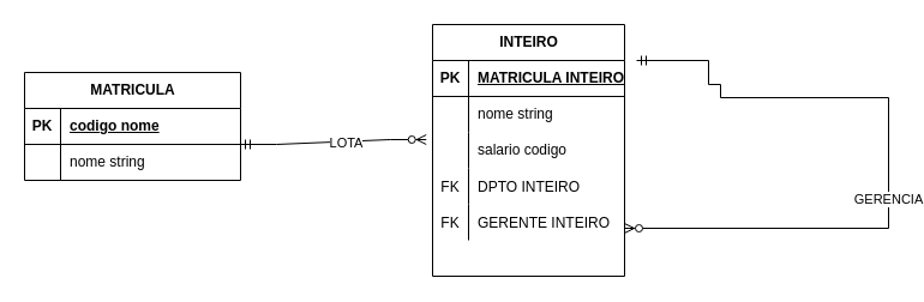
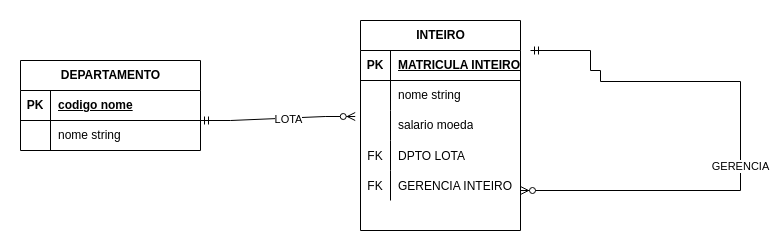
  <mxCell id="0" />
  <mxCell id="1" parent="0" />
  <mxCell id="2" value="" style="shape=table;startSize=0;container=1;collapsible=1;childLayout=tableLayout;fixedRows=1;rowLines=0;fontStyle=0;align=center;resizeLast=1;strokeColor=none;fillColor=none;collapsible=0;whiteSpace=wrap;html=1;rounded=0;" vertex="1" parent="1"><mxGeometry x="210" y="190" width="180" height="30" as="geometry" /></mxCell>
  <mxCell id="3" value="" style="shape=tableRow;horizontal=0;startSize=0;swimlaneHead=0;swimlaneBody=0;fillColor=none;collapsible=0;dropTarget=0;points=[[0,0.5],[1,0.5]];portConstraint=eastwest;top=0;left=0;right=0;bottom=0;rounded=0;" vertex="1" parent="2"><mxGeometry width="180" height="30" as="geometry" /></mxCell>
  <mxCell id="4" value="" style="shape=partialRectangle;connectable=0;fillColor=none;top=0;left=0;bottom=0;right=0;editable=1;overflow=hidden;rounded=0;" vertex="1" parent="3"><mxGeometry width="30" height="30" as="geometry"><mxRectangle width="30" height="30" as="alternateBounds" /></mxGeometry></mxCell>
  <mxCell id="5" value="" style="shape=partialRectangle;connectable=0;fillColor=none;top=0;left=0;bottom=0;right=0;align=left;spacingLeft=6;overflow=hidden;rounded=0;" vertex="1" parent="3"><mxGeometry x="30" width="150" height="30" as="geometry"><mxRectangle width="150" height="30" as="alternateBounds" /></mxGeometry></mxCell>
- <mxCell id="6" value="MATRICULA" style="shape=table;startSize=30;container=1;collapsible=1;childLayout=tableLayout;fixedRows=1;rowLines=0;fontStyle=1;align=center;resizeLast=1;html=1;rounded=0;" vertex="1" parent="1"><mxGeometry x="20" y="60" width="180" height="90" as="geometry" /></mxCell>
+ <mxCell id="6" value="DEPARTAMENTO" style="shape=table;startSize=30;container=1;collapsible=1;childLayout=tableLayout;fixedRows=1;rowLines=0;fontStyle=1;align=center;resizeLast=1;html=1;rounded=0;" vertex="1" parent="1"><mxGeometry x="20" y="60" width="180" height="90" as="geometry" /></mxCell>
  <mxCell id="7" value="" style="shape=tableRow;horizontal=0;startSize=0;swimlaneHead=0;swimlaneBody=0;fillColor=none;collapsible=0;dropTarget=0;points=[[0,0.5],[1,0.5]];portConstraint=eastwest;top=0;left=0;right=0;bottom=1;rounded=0;" vertex="1" parent="6"><mxGeometry y="30" width="180" height="30" as="geometry" /></mxCell>
  <mxCell id="8" value="PK" style="shape=partialRectangle;connectable=0;fillColor=none;top=0;left=0;bottom=0;right=0;fontStyle=1;overflow=hidden;whiteSpace=wrap;html=1;rounded=0;" vertex="1" parent="7"><mxGeometry width="30" height="30" as="geometry"><mxRectangle width="30" height="30" as="alternateBounds" /></mxGeometry></mxCell>
  <mxCell id="9" value="codigo nome" style="shape=partialRectangle;connectable=0;fillColor=none;top=0;left=0;bottom=0;right=0;align=left;spacingLeft=6;fontStyle=5;overflow=hidden;whiteSpace=wrap;html=1;rounded=0;" vertex="1" parent="7"><mxGeometry x="30" width="150" height="30" as="geometry"><mxRectangle width="150" height="30" as="alternateBounds" /></mxGeometry></mxCell>
  <mxCell id="10" value="" style="shape=tableRow;horizontal=0;startSize=0;swimlaneHead=0;swimlaneBody=0;fillColor=none;collapsible=0;dropTarget=0;points=[[0,0.5],[1,0.5]];portConstraint=eastwest;top=0;left=0;right=0;bottom=0;rounded=0;" vertex="1" parent="6"><mxGeometry y="60" width="180" height="30" as="geometry" /></mxCell>
  <mxCell id="11" value="" style="shape=partialRectangle;connectable=0;fillColor=none;top=0;left=0;bottom=0;right=0;editable=1;overflow=hidden;whiteSpace=wrap;html=1;rounded=0;" vertex="1" parent="10"><mxGeometry width="30" height="30" as="geometry"><mxRectangle width="30" height="30" as="alternateBounds" /></mxGeometry></mxCell>
  <mxCell id="12" value="nome string" style="shape=partialRectangle;connectable=0;fillColor=none;top=0;left=0;bottom=0;right=0;align=left;spacingLeft=6;overflow=hidden;whiteSpace=wrap;html=1;rounded=0;" vertex="1" parent="10"><mxGeometry x="30" width="150" height="30" as="geometry"><mxRectangle width="150" height="30" as="alternateBounds" /></mxGeometry></mxCell>
  <mxCell id="13" value="INTEIRO" style="shape=table;startSize=30;container=1;collapsible=1;childLayout=tableLayout;fixedRows=1;rowLines=0;fontStyle=1;align=center;resizeLast=1;html=1;rounded=0;" vertex="1" parent="1"><mxGeometry x="360" y="20" width="160" height="210" as="geometry" /></mxCell>
  <mxCell id="14" value="" style="shape=tableRow;horizontal=0;startSize=0;swimlaneHead=0;swimlaneBody=0;fillColor=none;collapsible=0;dropTarget=0;points=[[0,0.5],[1,0.5]];portConstraint=eastwest;top=0;left=0;right=0;bottom=1;rounded=0;" vertex="1" parent="13"><mxGeometry y="30" width="160" height="30" as="geometry" /></mxCell>
  <mxCell id="15" value="PK" style="shape=partialRectangle;connectable=0;fillColor=none;top=0;left=0;bottom=0;right=0;fontStyle=1;overflow=hidden;whiteSpace=wrap;html=1;rounded=0;" vertex="1" parent="14"><mxGeometry width="30" height="30" as="geometry"><mxRectangle width="30" height="30" as="alternateBounds" /></mxGeometry></mxCell>
  <mxCell id="16" value="MATRICULA INTEIRO" style="shape=partialRectangle;connectable=0;fillColor=none;top=0;left=0;bottom=0;right=0;align=left;spacingLeft=6;fontStyle=5;overflow=hidden;whiteSpace=wrap;html=1;rounded=0;" vertex="1" parent="14"><mxGeometry x="30" width="130" height="30" as="geometry"><mxRectangle width="130" height="30" as="alternateBounds" /></mxGeometry></mxCell>
  <mxCell id="17" value="" style="shape=tableRow;horizontal=0;startSize=0;swimlaneHead=0;swimlaneBody=0;fillColor=none;collapsible=0;dropTarget=0;points=[[0,0.5],[1,0.5]];portConstraint=eastwest;top=0;left=0;right=0;bottom=0;rounded=0;" vertex="1" parent="13"><mxGeometry y="60" width="160" height="30" as="geometry" /></mxCell>
  <mxCell id="18" value="" style="shape=partialRectangle;connectable=0;fillColor=none;top=0;left=0;bottom=0;right=0;editable=1;overflow=hidden;whiteSpace=wrap;html=1;rounded=0;" vertex="1" parent="17"><mxGeometry width="30" height="30" as="geometry"><mxRectangle width="30" height="30" as="alternateBounds" /></mxGeometry></mxCell>
  <mxCell id="19" value="nome string" style="shape=partialRectangle;connectable=0;fillColor=none;top=0;left=0;bottom=0;right=0;align=left;spacingLeft=6;overflow=hidden;whiteSpace=wrap;html=1;rounded=0;" vertex="1" parent="17"><mxGeometry x="30" width="130" height="30" as="geometry"><mxRectangle width="130" height="30" as="alternateBounds" /></mxGeometry></mxCell>
  <mxCell id="20" value="" style="shape=tableRow;horizontal=0;startSize=0;swimlaneHead=0;swimlaneBody=0;fillColor=none;collapsible=0;dropTarget=0;points=[[0,0.5],[1,0.5]];portConstraint=eastwest;top=0;left=0;right=0;bottom=0;rounded=0;" vertex="1" parent="13"><mxGeometry y="90" width="160" height="30" as="geometry" /></mxCell>
  <mxCell id="21" value="" style="shape=partialRectangle;connectable=0;fillColor=none;top=0;left=0;bottom=0;right=0;editable=1;overflow=hidden;whiteSpace=wrap;html=1;rounded=0;" vertex="1" parent="20"><mxGeometry width="30" height="30" as="geometry"><mxRectangle width="30" height="30" as="alternateBounds" /></mxGeometry></mxCell>
- <mxCell id="22" value="salario codigo" style="shape=partialRectangle;connectable=0;fillColor=none;top=0;left=0;bottom=0;right=0;align=left;spacingLeft=6;overflow=hidden;whiteSpace=wrap;html=1;rounded=0;" vertex="1" parent="20"><mxGeometry x="30" width="130" height="30" as="geometry"><mxRectangle width="130" height="30" as="alternateBounds" /></mxGeometry></mxCell>
+ <mxCell id="22" value="salario moeda" style="shape=partialRectangle;connectable=0;fillColor=none;top=0;left=0;bottom=0;right=0;align=left;spacingLeft=6;overflow=hidden;whiteSpace=wrap;html=1;rounded=0;" vertex="1" parent="20"><mxGeometry x="30" width="130" height="30" as="geometry"><mxRectangle width="130" height="30" as="alternateBounds" /></mxGeometry></mxCell>
  <mxCell id="23" value="" style="shape=tableRow;horizontal=0;startSize=0;swimlaneHead=0;swimlaneBody=0;fillColor=none;collapsible=0;dropTarget=0;points=[[0,0.5],[1,0.5]];portConstraint=eastwest;top=0;left=0;right=0;bottom=0;rounded=0;" vertex="1" parent="13"><mxGeometry y="120" width="160" height="30" as="geometry" /></mxCell>
  <mxCell id="24" value="FK" style="shape=partialRectangle;connectable=0;fillColor=none;top=0;left=0;bottom=0;right=0;editable=1;overflow=hidden;rounded=0;" vertex="1" parent="23"><mxGeometry width="30" height="30" as="geometry"><mxRectangle width="30" height="30" as="alternateBounds" /></mxGeometry></mxCell>
- <mxCell id="25" value="DPTO INTEIRO" style="shape=partialRectangle;connectable=0;fillColor=none;top=0;left=0;bottom=0;right=0;align=left;spacingLeft=6;overflow=hidden;rounded=0;" vertex="1" parent="23"><mxGeometry x="30" width="130" height="30" as="geometry"><mxRectangle width="130" height="30" as="alternateBounds" /></mxGeometry></mxCell>
+ <mxCell id="25" value="DPTO LOTA" style="shape=partialRectangle;connectable=0;fillColor=none;top=0;left=0;bottom=0;right=0;align=left;spacingLeft=6;overflow=hidden;rounded=0;" vertex="1" parent="23"><mxGeometry x="30" width="130" height="30" as="geometry"><mxRectangle width="130" height="30" as="alternateBounds" /></mxGeometry></mxCell>
  <mxCell id="26" value="" style="shape=tableRow;horizontal=0;startSize=0;swimlaneHead=0;swimlaneBody=0;fillColor=none;collapsible=0;dropTarget=0;points=[[0,0.5],[1,0.5]];portConstraint=eastwest;top=0;left=0;right=0;bottom=0;" vertex="1" parent="13"><mxGeometry y="150" width="160" height="30" as="geometry" /></mxCell>
  <mxCell id="27" value="FK" style="shape=partialRectangle;connectable=0;fillColor=none;top=0;left=0;bottom=0;right=0;editable=1;overflow=hidden;" vertex="1" parent="26"><mxGeometry width="30" height="30" as="geometry"><mxRectangle width="30" height="30" as="alternateBounds" /></mxGeometry></mxCell>
- <mxCell id="28" value="GERENTE INTEIRO" style="shape=partialRectangle;connectable=0;fillColor=none;top=0;left=0;bottom=0;right=0;align=left;spacingLeft=6;overflow=hidden;" vertex="1" parent="26"><mxGeometry x="30" width="130" height="30" as="geometry"><mxRectangle width="130" height="30" as="alternateBounds" /></mxGeometry></mxCell>
+ <mxCell id="28" value="GERENCIA INTEIRO" style="shape=partialRectangle;connectable=0;fillColor=none;top=0;left=0;bottom=0;right=0;align=left;spacingLeft=6;overflow=hidden;" vertex="1" parent="26"><mxGeometry x="30" width="130" height="30" as="geometry"><mxRectangle width="130" height="30" as="alternateBounds" /></mxGeometry></mxCell>
  <mxCell id="29" value="" style="edgeStyle=entityRelationEdgeStyle;fontSize=12;html=1;endArrow=ERzeroToMany;startArrow=ERmandOne;rounded=0;entryX=-0.033;entryY=0.2;entryDx=0;entryDy=0;entryPerimeter=0;" edge="1" parent="1" target="20"><mxGeometry width="100" height="100" relative="1" as="geometry"><mxPoint x="200" y="120" as="sourcePoint" /><mxPoint x="300" y="20" as="targetPoint" /></mxGeometry></mxCell>
  <mxCell id="30" value="LOTA" style="edgeLabel;html=1;align=center;verticalAlign=middle;resizable=0;points=[];rounded=0;" vertex="1" connectable="0" parent="29"><mxGeometry x="0.142" y="-1" relative="1" as="geometry"><mxPoint as="offset" /></mxGeometry></mxCell>
  <mxCell id="31" value="" style="edgeStyle=orthogonalEdgeStyle;fontSize=12;html=1;endArrow=ERzeroToMany;startArrow=ERmandOne;rounded=0;" edge="1" parent="1"><mxGeometry width="100" height="100" relative="1" as="geometry"><mxPoint x="530" y="50" as="sourcePoint" /><mxPoint x="520" y="190" as="targetPoint" /><Array as="points"><mxPoint x="590" y="50" /><mxPoint x="590" y="70" /><mxPoint x="600" y="70" /><mxPoint x="600" y="81" /><mxPoint x="740" y="81" /><mxPoint x="740" y="190" /></Array></mxGeometry></mxCell>
  <mxCell id="32" value="GERENCIA" style="edgeLabel;html=1;align=center;verticalAlign=middle;resizable=0;points=[];rounded=0;" vertex="1" connectable="0" parent="31"><mxGeometry x="0.142" y="-1" relative="1" as="geometry"><mxPoint as="offset" /></mxGeometry></mxCell>
